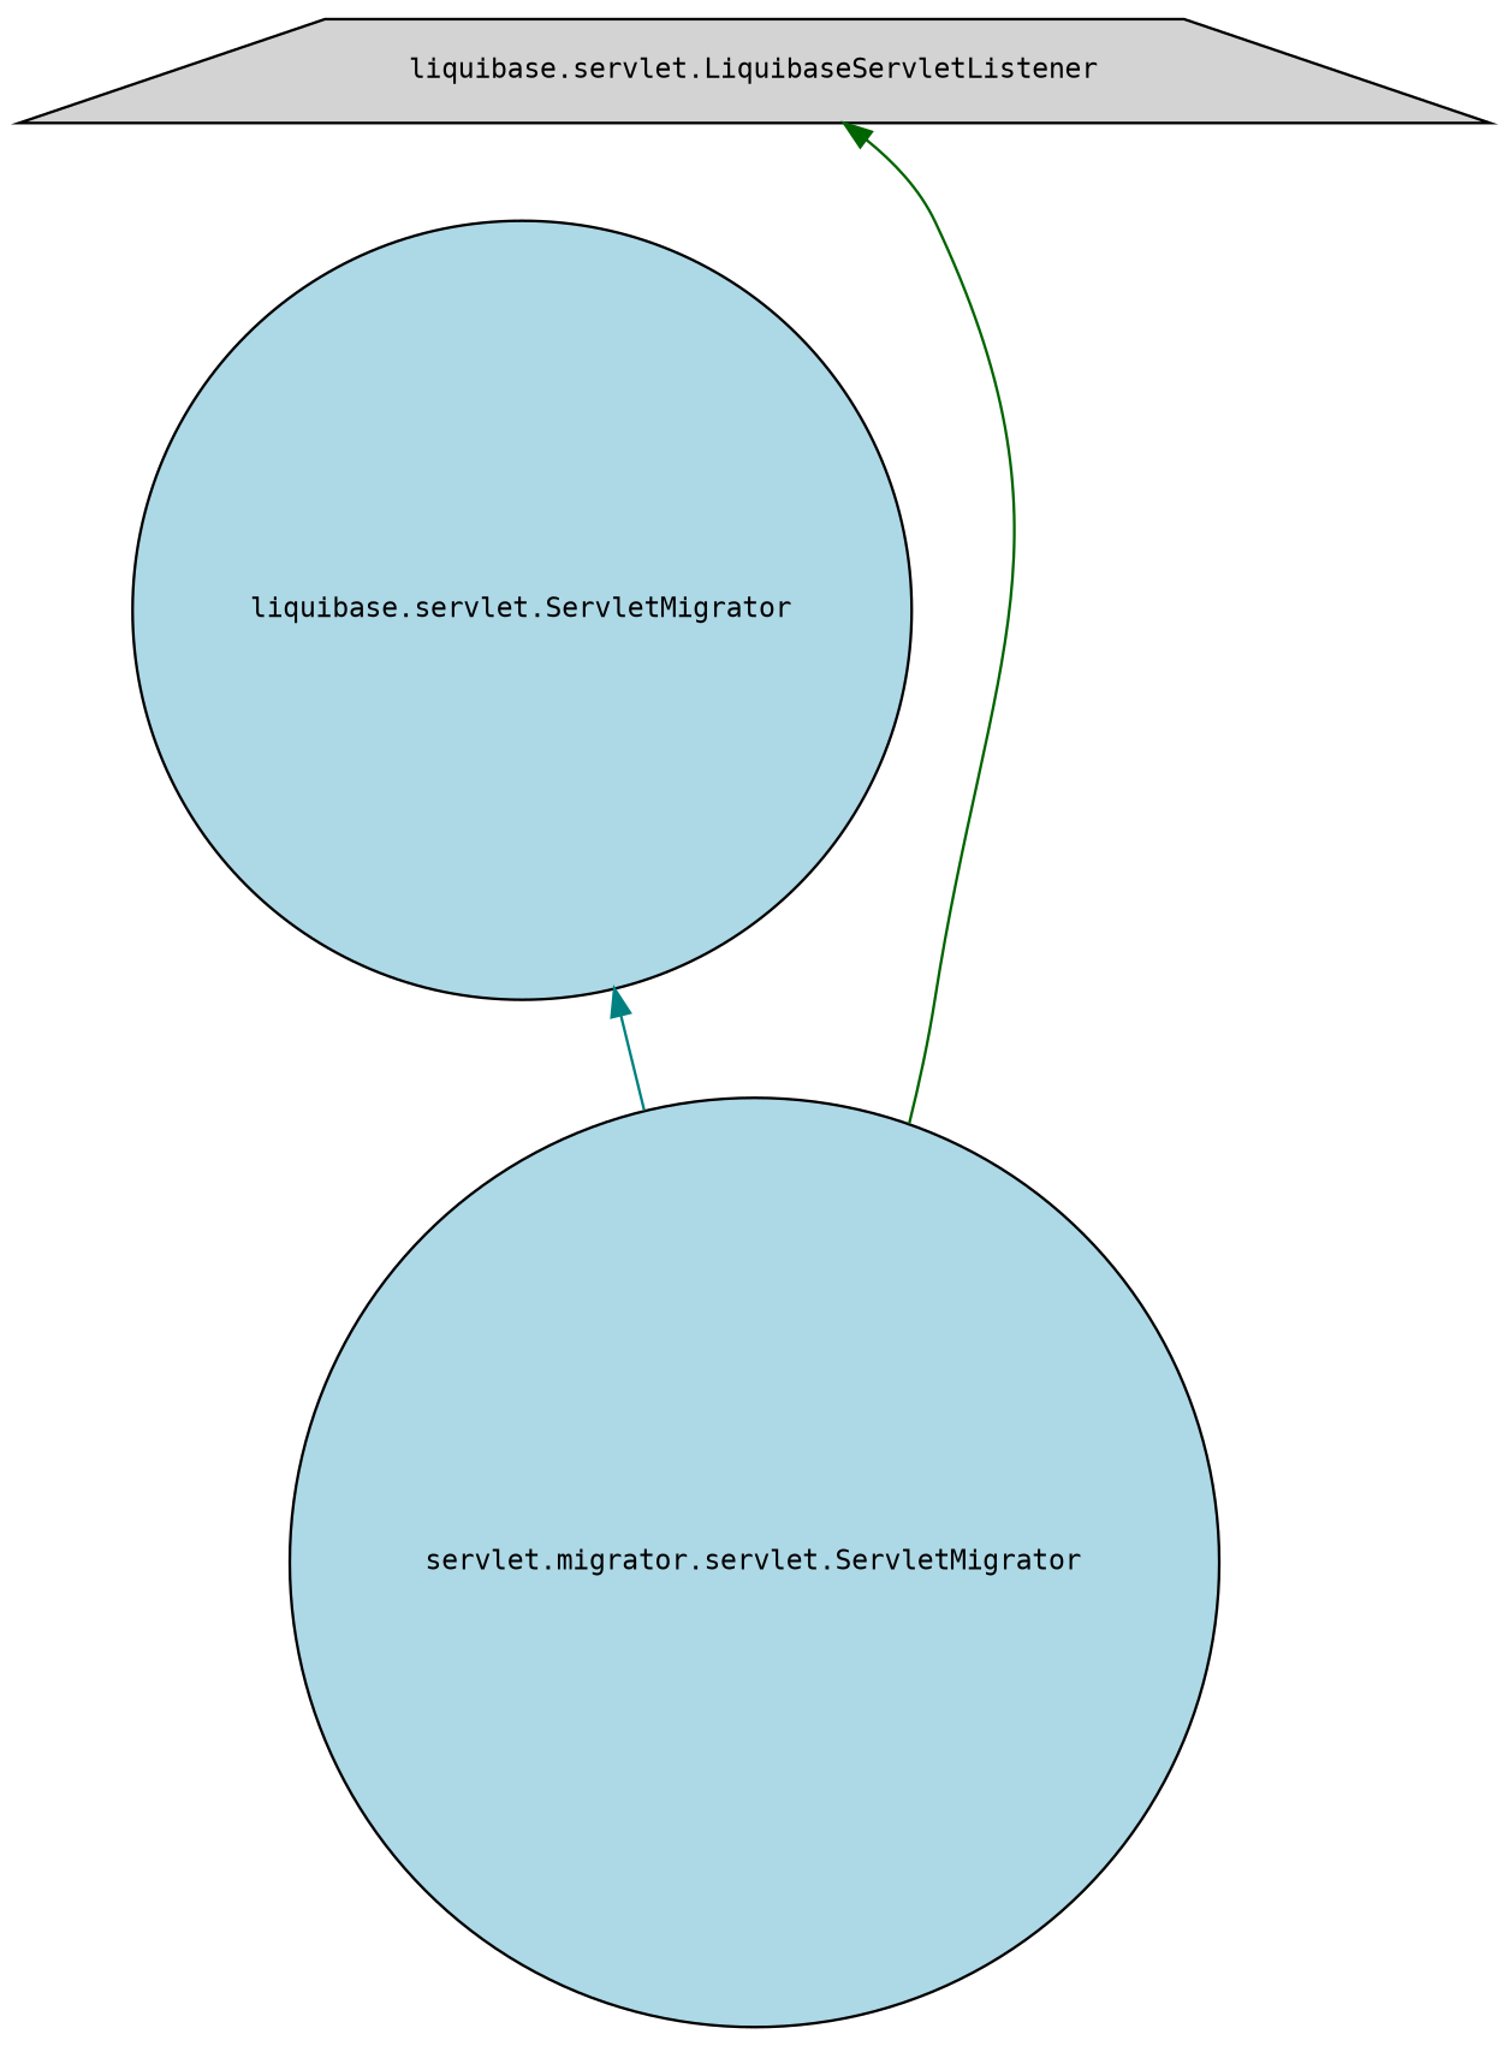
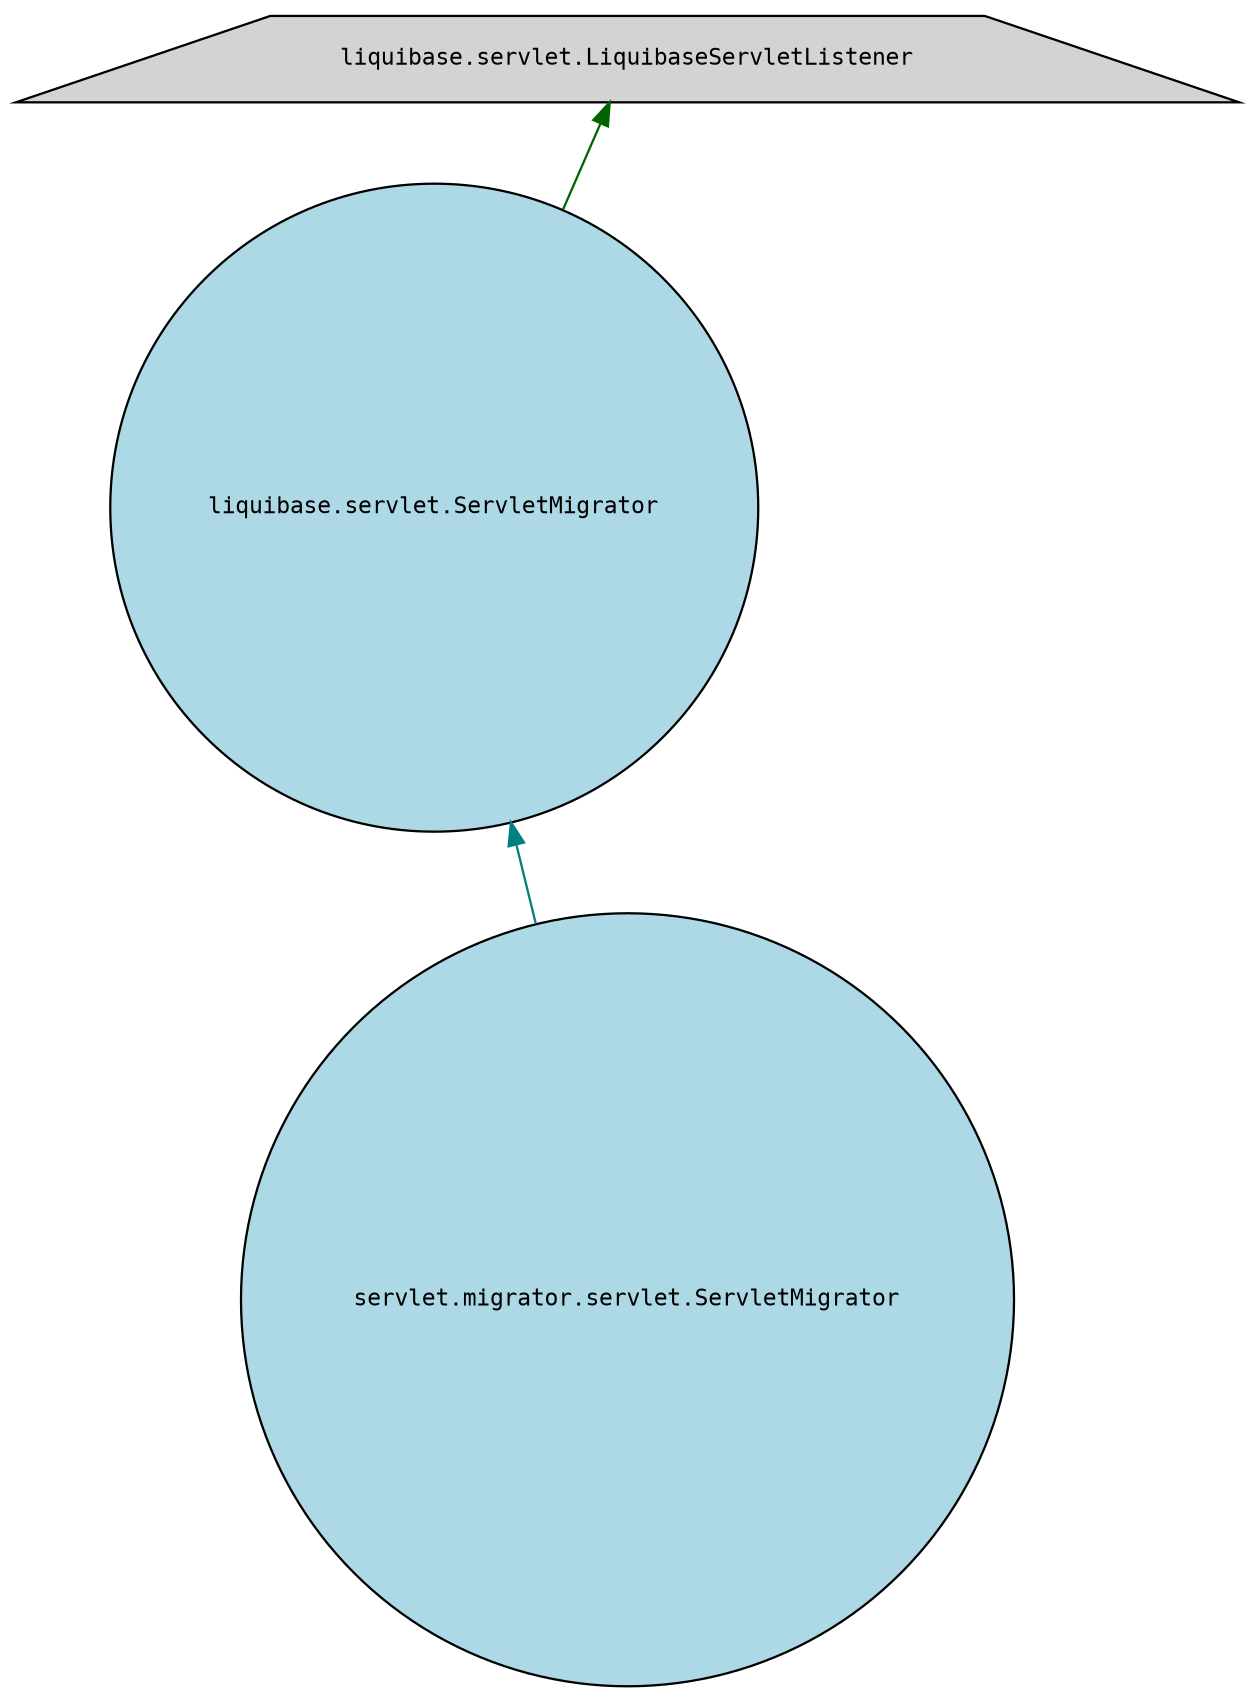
  digraph {
    fontname="DejaVu Sans Mono"
    node [color=black fillcolor=lightblue fontname="DejaVu Sans Mono" fontsize=10 shape=circle style=filled]
    edge [dir=back fontname="DejaVu Sans Mono" fontsize=10 labelfontname=FreeSans labelfontsize=10 style=solid]
    n1 [fontcolor=black height=0.2 label="liquibase.servlet.ServletMigrator" width=0.4]
    n2 [height=0.2 label="servlet.migrator.servlet.ServletMigrator" width=0.4]
    n3 [fillcolor=lightgrey height=0.2 label="liquibase.servlet.LiquibaseServletListener" shape=trapezium width=0.4]
    n1 -> n2 [color=teal]
-   n3 -> n2 [color=darkgreen]
+   n3 -> n1 [color=darkgreen]
  }
